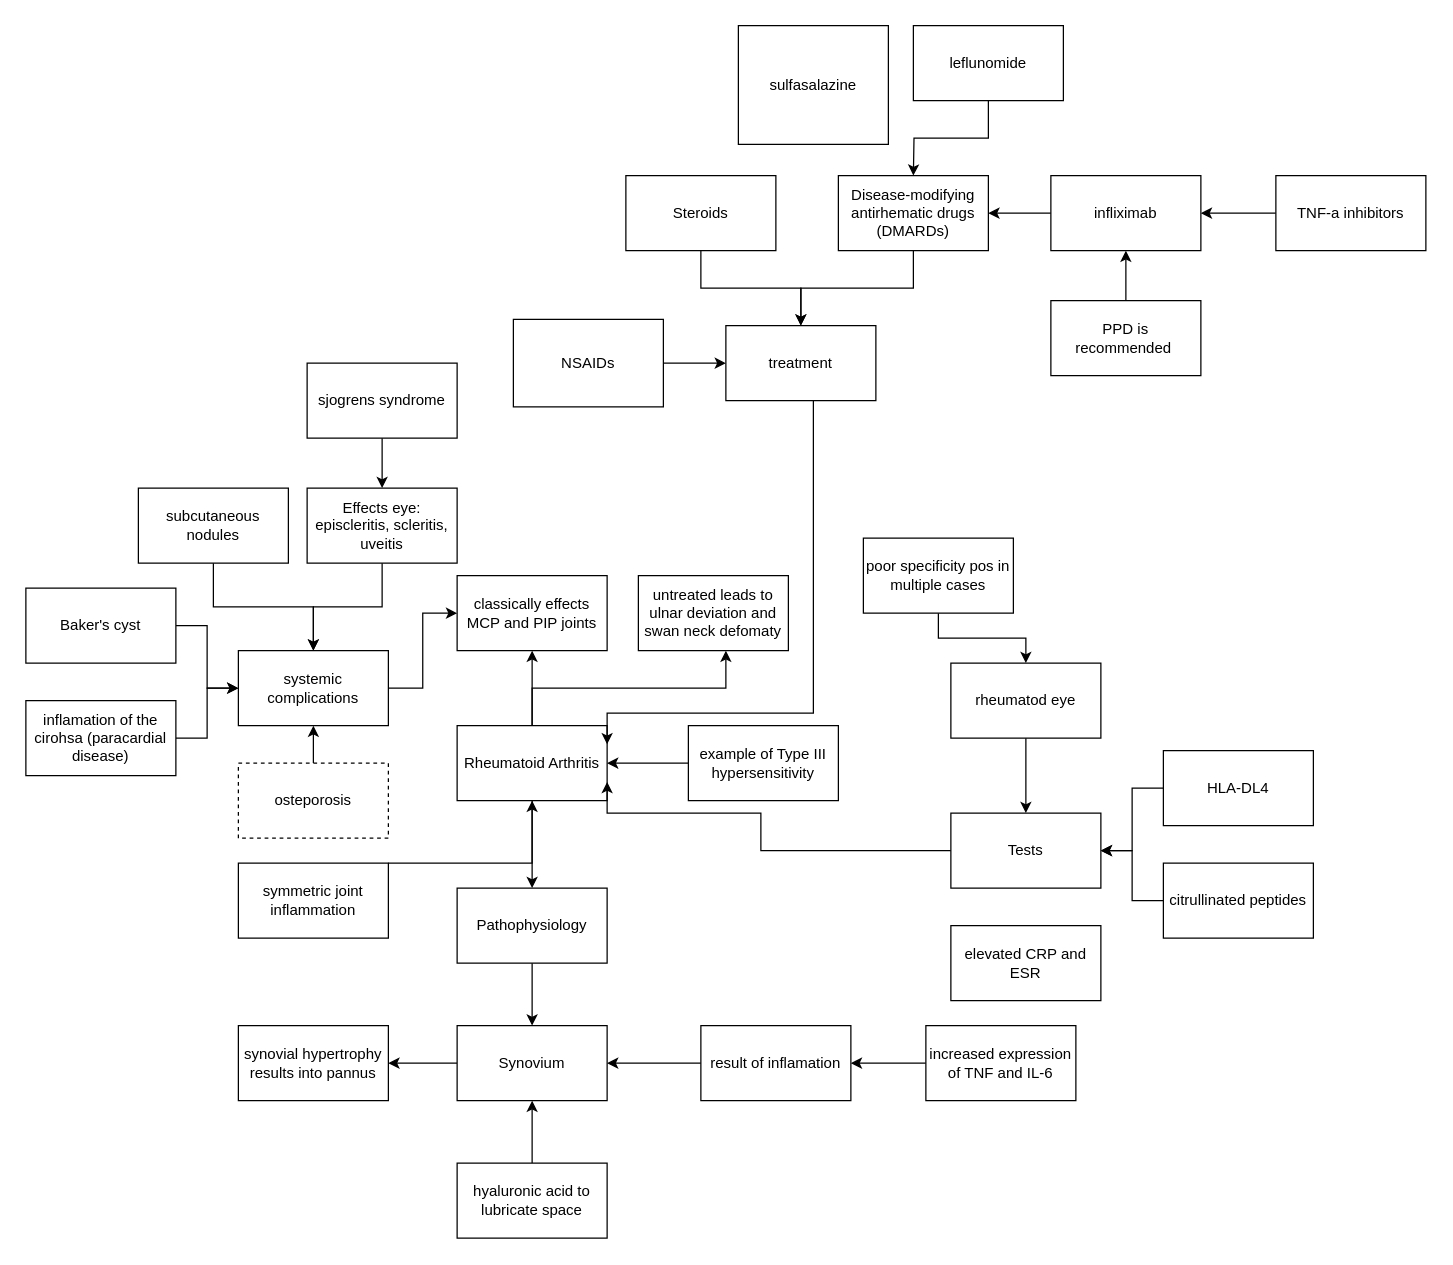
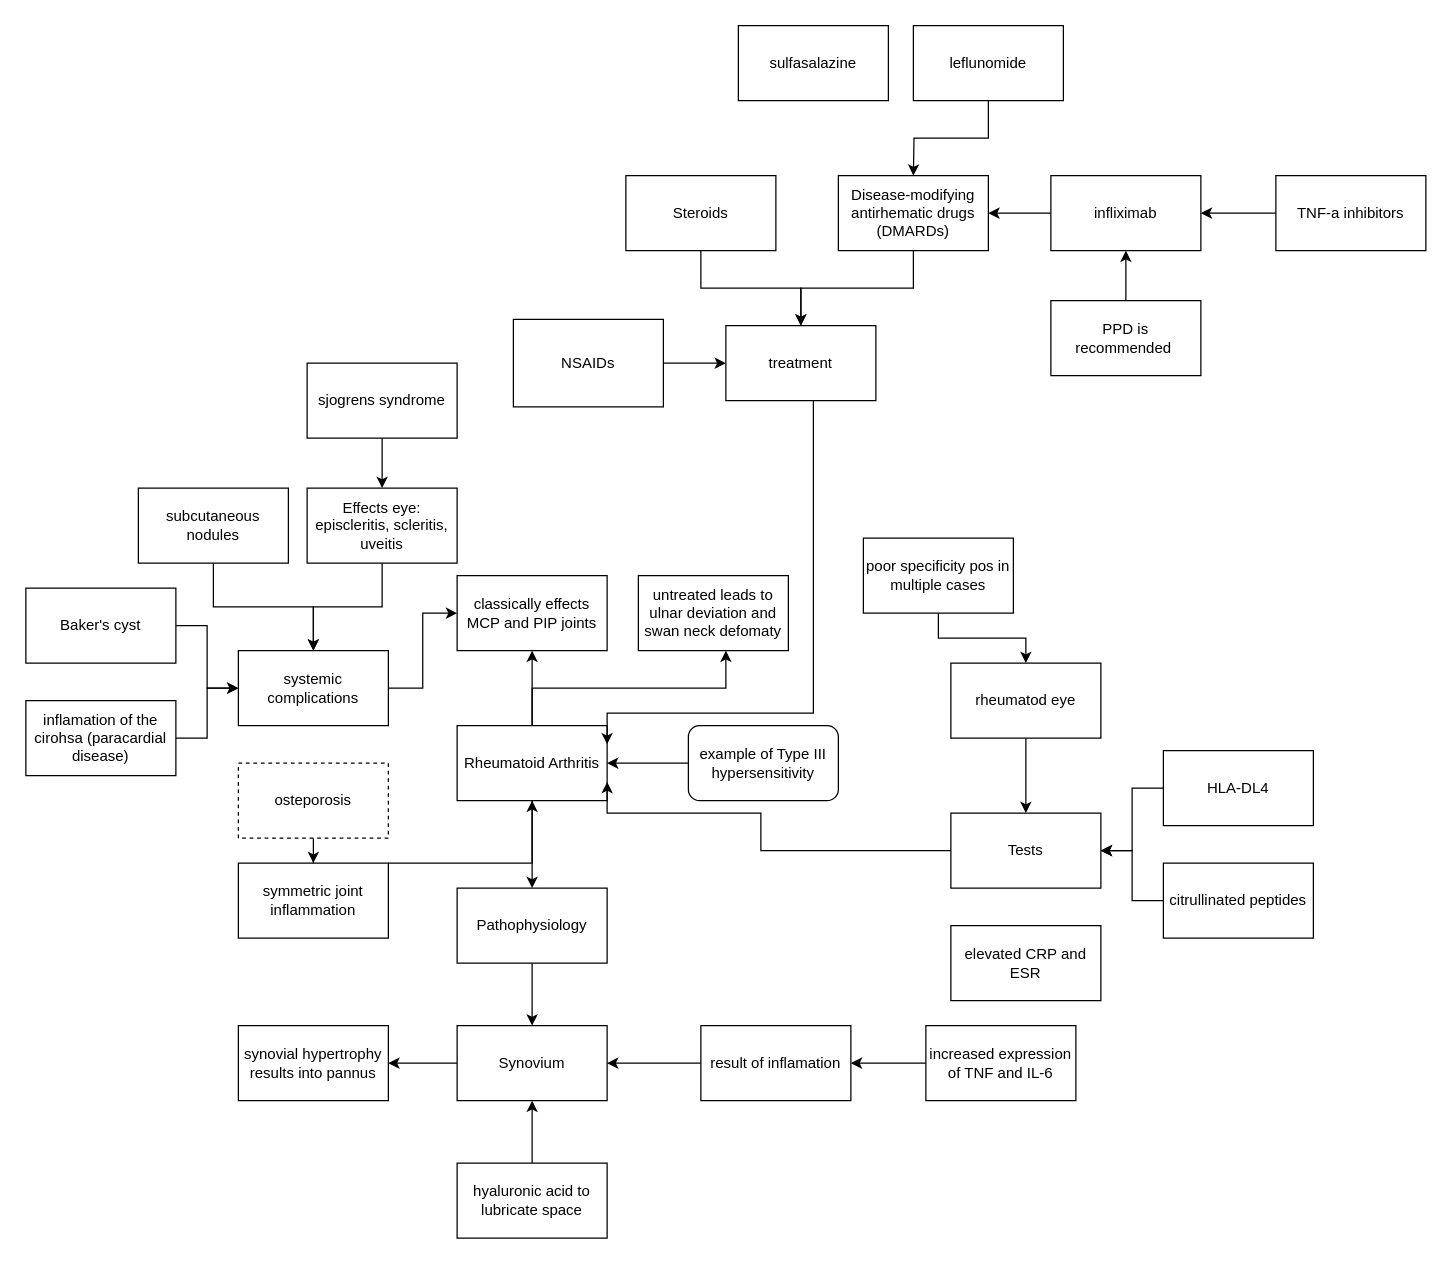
  <mxCell id="0" />
  <mxCell id="1" parent="0" />
  <mxCell id="2" value="" style="edgeStyle=orthogonalEdgeStyle;rounded=0;orthogonalLoop=1;jettySize=auto;html=1;" edge="1" parent="1" source="5" target="7"><mxGeometry relative="1" as="geometry" /></mxCell>
  <mxCell id="3" value="" style="edgeStyle=orthogonalEdgeStyle;rounded=0;orthogonalLoop=1;jettySize=auto;html=1;" edge="1" parent="1" source="5" target="21"><mxGeometry relative="1" as="geometry" /></mxCell>
  <mxCell id="4" style="edgeStyle=orthogonalEdgeStyle;rounded=0;orthogonalLoop=1;jettySize=auto;html=1;" edge="1" parent="1" source="5" target="22"><mxGeometry relative="1" as="geometry"><Array as="points"><mxPoint x="425" y="550" /><mxPoint x="580" y="550" /></Array></mxGeometry></mxCell>
  <mxCell id="5" value="Rheumatoid Arthritis" style="rounded=0;whiteSpace=wrap;html=1;" vertex="1" parent="1"><mxGeometry x="365" y="580" width="120" height="60" as="geometry" /></mxCell>
  <mxCell id="6" style="edgeStyle=orthogonalEdgeStyle;rounded=0;orthogonalLoop=1;jettySize=auto;html=1;entryX=0.5;entryY=0;entryDx=0;entryDy=0;" edge="1" parent="1" source="7" target="9"><mxGeometry relative="1" as="geometry" /></mxCell>
  <mxCell id="7" value="Pathophysiology" style="rounded=0;whiteSpace=wrap;html=1;" vertex="1" parent="1"><mxGeometry x="365" y="710" width="120" height="60" as="geometry" /></mxCell>
  <mxCell id="8" value="" style="edgeStyle=orthogonalEdgeStyle;rounded=0;orthogonalLoop=1;jettySize=auto;html=1;" edge="1" parent="1" source="9" target="16"><mxGeometry relative="1" as="geometry" /></mxCell>
  <mxCell id="9" value="Synovium" style="rounded=0;whiteSpace=wrap;html=1;" vertex="1" parent="1"><mxGeometry x="365" y="820" width="120" height="60" as="geometry" /></mxCell>
  <mxCell id="10" value="" style="edgeStyle=orthogonalEdgeStyle;rounded=0;orthogonalLoop=1;jettySize=auto;html=1;" edge="1" parent="1" source="11" target="9"><mxGeometry relative="1" as="geometry" /></mxCell>
  <mxCell id="11" value="hyaluronic acid to lubricate space" style="rounded=0;whiteSpace=wrap;html=1;" vertex="1" parent="1"><mxGeometry x="365" y="930" width="120" height="60" as="geometry" /></mxCell>
  <mxCell id="12" value="" style="edgeStyle=orthogonalEdgeStyle;rounded=0;orthogonalLoop=1;jettySize=auto;html=1;" edge="1" parent="1" source="13" target="9"><mxGeometry relative="1" as="geometry" /></mxCell>
  <mxCell id="13" value="result of inflamation" style="rounded=0;whiteSpace=wrap;html=1;" vertex="1" parent="1"><mxGeometry x="560" y="820" width="120" height="60" as="geometry" /></mxCell>
  <mxCell id="14" value="" style="edgeStyle=orthogonalEdgeStyle;rounded=0;orthogonalLoop=1;jettySize=auto;html=1;" edge="1" parent="1" source="15" target="13"><mxGeometry relative="1" as="geometry" /></mxCell>
  <mxCell id="15" value="increased expression of TNF and IL-6" style="rounded=0;whiteSpace=wrap;html=1;" vertex="1" parent="1"><mxGeometry x="740" y="820" width="120" height="60" as="geometry" /></mxCell>
  <mxCell id="16" value="synovial hypertrophy results into pannus" style="rounded=0;whiteSpace=wrap;html=1;" vertex="1" parent="1"><mxGeometry x="190" y="820" width="120" height="60" as="geometry" /></mxCell>
  <mxCell id="17" value="" style="edgeStyle=orthogonalEdgeStyle;rounded=0;orthogonalLoop=1;jettySize=auto;html=1;" edge="1" parent="1" source="18" target="5"><mxGeometry relative="1" as="geometry" /></mxCell>
- <mxCell id="18" value="example of Type III hypersensitivity" style="rounded=0;whiteSpace=wrap;html=1;" vertex="1" parent="1"><mxGeometry x="550" y="580" width="120" height="60" as="geometry" /></mxCell>
+ <mxCell id="18" value="example of Type III hypersensitivity" style="whiteSpace=wrap;html=1;rounded=1;" vertex="1" parent="1"><mxGeometry x="550" y="580" width="120" height="60" as="geometry" /></mxCell>
  <mxCell id="19" value="" style="edgeStyle=orthogonalEdgeStyle;rounded=0;orthogonalLoop=1;jettySize=auto;html=1;" edge="1" parent="1" source="20" target="5"><mxGeometry relative="1" as="geometry"><Array as="points"><mxPoint x="425" y="690" /></Array></mxGeometry></mxCell>
  <mxCell id="20" value="symmetric joint inflammation" style="rounded=0;whiteSpace=wrap;html=1;" vertex="1" parent="1"><mxGeometry x="190" y="690" width="120" height="60" as="geometry" /></mxCell>
  <mxCell id="21" value="classically effects MCP and PIP joints" style="rounded=0;whiteSpace=wrap;html=1;" vertex="1" parent="1"><mxGeometry x="365" y="460" width="120" height="60" as="geometry" /></mxCell>
  <mxCell id="22" value="untreated leads to ulnar deviation and swan neck defomaty" style="rounded=0;whiteSpace=wrap;html=1;" vertex="1" parent="1"><mxGeometry x="510" y="460" width="120" height="60" as="geometry" /></mxCell>
  <mxCell id="23" style="edgeStyle=orthogonalEdgeStyle;rounded=0;orthogonalLoop=1;jettySize=auto;html=1;" edge="1" parent="1" source="24" target="21"><mxGeometry relative="1" as="geometry" /></mxCell>
  <mxCell id="24" value="systemic complications" style="rounded=0;whiteSpace=wrap;html=1;" vertex="1" parent="1"><mxGeometry x="190" y="520" width="120" height="60" as="geometry" /></mxCell>
  <mxCell id="25" style="edgeStyle=orthogonalEdgeStyle;rounded=0;orthogonalLoop=1;jettySize=auto;html=1;entryX=0;entryY=0.5;entryDx=0;entryDy=0;" edge="1" parent="1" source="26" target="24"><mxGeometry relative="1" as="geometry" /></mxCell>
  <mxCell id="26" value="Baker's cyst" style="rounded=0;whiteSpace=wrap;html=1;" vertex="1" parent="1"><mxGeometry x="20" y="470" width="120" height="60" as="geometry" /></mxCell>
  <mxCell id="27" style="edgeStyle=orthogonalEdgeStyle;rounded=0;orthogonalLoop=1;jettySize=auto;html=1;" edge="1" parent="1" source="28" target="24"><mxGeometry relative="1" as="geometry" /></mxCell>
  <mxCell id="28" value="inflamation of the cirohsa (paracardial disease)" style="rounded=0;whiteSpace=wrap;html=1;" vertex="1" parent="1"><mxGeometry x="20" y="560" width="120" height="60" as="geometry" /></mxCell>
  <mxCell id="29" style="edgeStyle=orthogonalEdgeStyle;rounded=0;orthogonalLoop=1;jettySize=auto;html=1;" edge="1" parent="1" source="30" target="24"><mxGeometry relative="1" as="geometry" /></mxCell>
  <mxCell id="30" value="subcutaneous nodules" style="rounded=0;whiteSpace=wrap;html=1;" vertex="1" parent="1"><mxGeometry x="110" y="390" width="120" height="60" as="geometry" /></mxCell>
  <mxCell id="31" style="edgeStyle=orthogonalEdgeStyle;rounded=0;orthogonalLoop=1;jettySize=auto;html=1;" edge="1" parent="1" source="32" target="24"><mxGeometry relative="1" as="geometry" /></mxCell>
  <mxCell id="32" value="Effects eye: episcleritis, scleritis, uveitis" style="rounded=0;whiteSpace=wrap;html=1;" vertex="1" parent="1"><mxGeometry x="245" y="390" width="120" height="60" as="geometry" /></mxCell>
  <mxCell id="33" value="" style="edgeStyle=orthogonalEdgeStyle;rounded=0;orthogonalLoop=1;jettySize=auto;html=1;" edge="1" parent="1" source="34" target="32"><mxGeometry relative="1" as="geometry" /></mxCell>
  <mxCell id="34" value="sjogrens syndrome" style="rounded=0;whiteSpace=wrap;html=1;" vertex="1" parent="1"><mxGeometry x="245" y="290" width="120" height="60" as="geometry" /></mxCell>
- <mxCell id="35" value="" style="edgeStyle=orthogonalEdgeStyle;rounded=0;orthogonalLoop=1;jettySize=auto;html=1;" edge="1" parent="1" source="36" target="24"><mxGeometry relative="1" as="geometry" /></mxCell>
+ <mxCell id="35" value="" style="edgeStyle=orthogonalEdgeStyle;rounded=0;orthogonalLoop=1;jettySize=auto;html=1;" edge="1" parent="1" source="36" target="20"><mxGeometry relative="1" as="geometry" /></mxCell>
  <mxCell id="36" value="osteporosis" style="rounded=0;whiteSpace=wrap;html=1;dashed=1;" vertex="1" parent="1"><mxGeometry x="190" y="610" width="120" height="60" as="geometry" /></mxCell>
  <mxCell id="37" style="edgeStyle=orthogonalEdgeStyle;rounded=0;orthogonalLoop=1;jettySize=auto;html=1;entryX=1;entryY=0.75;entryDx=0;entryDy=0;" edge="1" parent="1" source="38" target="5"><mxGeometry relative="1" as="geometry"><Array as="points"><mxPoint x="608" y="680" /><mxPoint x="608" y="650" /><mxPoint x="485" y="650" /></Array></mxGeometry></mxCell>
  <mxCell id="38" value="Tests" style="rounded=0;whiteSpace=wrap;html=1;" vertex="1" parent="1"><mxGeometry x="760" y="650" width="120" height="60" as="geometry" /></mxCell>
  <mxCell id="39" value="" style="edgeStyle=orthogonalEdgeStyle;rounded=0;orthogonalLoop=1;jettySize=auto;html=1;" edge="1" parent="1" source="40" target="38"><mxGeometry relative="1" as="geometry" /></mxCell>
  <mxCell id="40" value="rheumatod eye" style="rounded=0;whiteSpace=wrap;html=1;" vertex="1" parent="1"><mxGeometry x="760" y="530" width="120" height="60" as="geometry" /></mxCell>
  <mxCell id="41" style="edgeStyle=orthogonalEdgeStyle;rounded=0;orthogonalLoop=1;jettySize=auto;html=1;entryX=0.5;entryY=0;entryDx=0;entryDy=0;" edge="1" parent="1" source="42" target="40"><mxGeometry relative="1" as="geometry" /></mxCell>
  <mxCell id="42" value="poor specificity pos in multiple cases" style="rounded=0;whiteSpace=wrap;html=1;" vertex="1" parent="1"><mxGeometry x="690" y="430" width="120" height="60" as="geometry" /></mxCell>
  <mxCell id="43" value="" style="edgeStyle=orthogonalEdgeStyle;rounded=0;orthogonalLoop=1;jettySize=auto;html=1;" edge="1" parent="1" source="44" target="38"><mxGeometry relative="1" as="geometry" /></mxCell>
  <mxCell id="44" value="citrullinated peptides" style="rounded=0;whiteSpace=wrap;html=1;" vertex="1" parent="1"><mxGeometry x="930" y="690" width="120" height="60" as="geometry" /></mxCell>
  <mxCell id="45" value="elevated CRP and ESR" style="rounded=0;whiteSpace=wrap;html=1;" vertex="1" parent="1"><mxGeometry x="760" y="740" width="120" height="60" as="geometry" /></mxCell>
  <mxCell id="46" style="edgeStyle=orthogonalEdgeStyle;rounded=0;orthogonalLoop=1;jettySize=auto;html=1;entryX=1;entryY=0.5;entryDx=0;entryDy=0;" edge="1" parent="1" source="47" target="38"><mxGeometry relative="1" as="geometry" /></mxCell>
  <mxCell id="47" value="HLA-DL4" style="rounded=0;whiteSpace=wrap;html=1;" vertex="1" parent="1"><mxGeometry x="930" y="600" width="120" height="60" as="geometry" /></mxCell>
  <mxCell id="48" style="edgeStyle=orthogonalEdgeStyle;rounded=0;orthogonalLoop=1;jettySize=auto;html=1;entryX=1;entryY=0.25;entryDx=0;entryDy=0;" edge="1" parent="1" source="49" target="5"><mxGeometry relative="1" as="geometry"><Array as="points"><mxPoint x="650" y="570" /><mxPoint x="485" y="570" /></Array></mxGeometry></mxCell>
  <mxCell id="49" value="treatment" style="rounded=0;whiteSpace=wrap;html=1;" vertex="1" parent="1"><mxGeometry x="580" y="260" width="120" height="60" as="geometry" /></mxCell>
  <mxCell id="50" style="edgeStyle=orthogonalEdgeStyle;rounded=0;orthogonalLoop=1;jettySize=auto;html=1;" edge="1" parent="1" source="51" target="49"><mxGeometry relative="1" as="geometry"><mxPoint x="550" y="290" as="targetPoint" /></mxGeometry></mxCell>
  <mxCell id="51" value="NSAIDs" style="rounded=0;whiteSpace=wrap;html=1;" vertex="1" parent="1"><mxGeometry x="410" y="255" width="120" height="70" as="geometry" /></mxCell>
  <mxCell id="52" style="edgeStyle=orthogonalEdgeStyle;rounded=0;orthogonalLoop=1;jettySize=auto;html=1;entryX=0.5;entryY=0;entryDx=0;entryDy=0;" edge="1" parent="1" source="53" target="49"><mxGeometry relative="1" as="geometry" /></mxCell>
  <mxCell id="53" value="Steroids" style="rounded=0;whiteSpace=wrap;html=1;" vertex="1" parent="1"><mxGeometry x="500" y="140" width="120" height="60" as="geometry" /></mxCell>
  <mxCell id="54" style="edgeStyle=orthogonalEdgeStyle;rounded=0;orthogonalLoop=1;jettySize=auto;html=1;" edge="1" parent="1" source="55" target="49"><mxGeometry relative="1" as="geometry" /></mxCell>
  <mxCell id="55" value="Disease-modifying antirhematic drugs (DMARDs)" style="rounded=0;whiteSpace=wrap;html=1;" vertex="1" parent="1"><mxGeometry x="670" y="140" width="120" height="60" as="geometry" /></mxCell>
- <mxCell id="56" value="sulfasalazine" style="rounded=0;whiteSpace=wrap;html=1;" vertex="1" parent="1"><mxGeometry x="590" y="20" width="120" height="95" as="geometry" /></mxCell>
+ <mxCell id="56" value="sulfasalazine" style="rounded=0;whiteSpace=wrap;html=1;" vertex="1" parent="1"><mxGeometry x="590" y="20" width="120" height="60" as="geometry" /></mxCell>
  <mxCell id="57" style="edgeStyle=orthogonalEdgeStyle;rounded=0;orthogonalLoop=1;jettySize=auto;html=1;" edge="1" parent="1" source="58"><mxGeometry relative="1" as="geometry"><mxPoint x="730" y="140" as="targetPoint" /></mxGeometry></mxCell>
  <mxCell id="58" value="leflunomide" style="rounded=0;whiteSpace=wrap;html=1;" vertex="1" parent="1"><mxGeometry x="730" y="20" width="120" height="60" as="geometry" /></mxCell>
  <mxCell id="59" style="edgeStyle=orthogonalEdgeStyle;rounded=0;orthogonalLoop=1;jettySize=auto;html=1;entryX=1;entryY=0.5;entryDx=0;entryDy=0;" edge="1" parent="1" source="60" target="55"><mxGeometry relative="1" as="geometry" /></mxCell>
  <mxCell id="60" value="infliximab" style="rounded=0;whiteSpace=wrap;html=1;" vertex="1" parent="1"><mxGeometry x="840" y="140" width="120" height="60" as="geometry" /></mxCell>
  <mxCell id="61" value="" style="edgeStyle=orthogonalEdgeStyle;rounded=0;orthogonalLoop=1;jettySize=auto;html=1;" edge="1" parent="1" source="62" target="60"><mxGeometry relative="1" as="geometry" /></mxCell>
  <mxCell id="62" value="PPD is recommended&amp;nbsp;" style="rounded=0;whiteSpace=wrap;html=1;" vertex="1" parent="1"><mxGeometry x="840" y="240" width="120" height="60" as="geometry" /></mxCell>
  <mxCell id="63" value="" style="edgeStyle=orthogonalEdgeStyle;rounded=0;orthogonalLoop=1;jettySize=auto;html=1;" edge="1" parent="1" source="64" target="60"><mxGeometry relative="1" as="geometry" /></mxCell>
  <mxCell id="64" value="TNF-a inhibitors" style="rounded=0;whiteSpace=wrap;html=1;" vertex="1" parent="1"><mxGeometry x="1020" y="140" width="120" height="60" as="geometry" /></mxCell>
